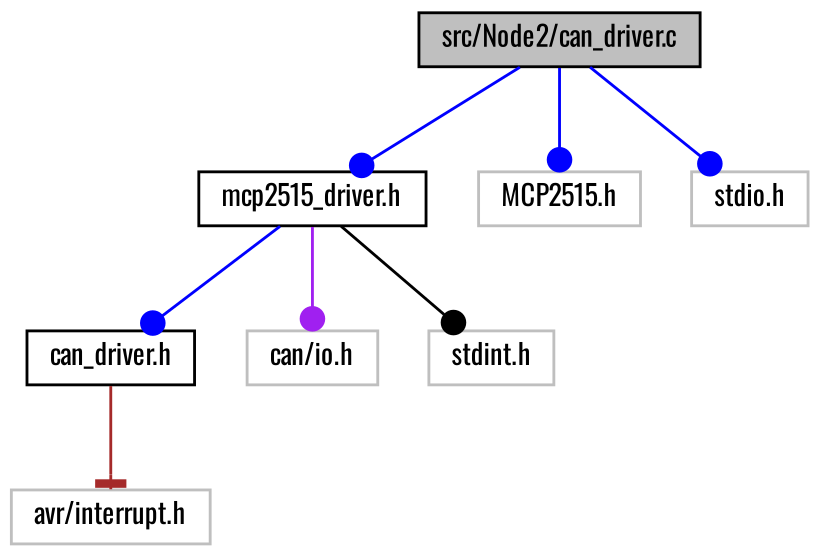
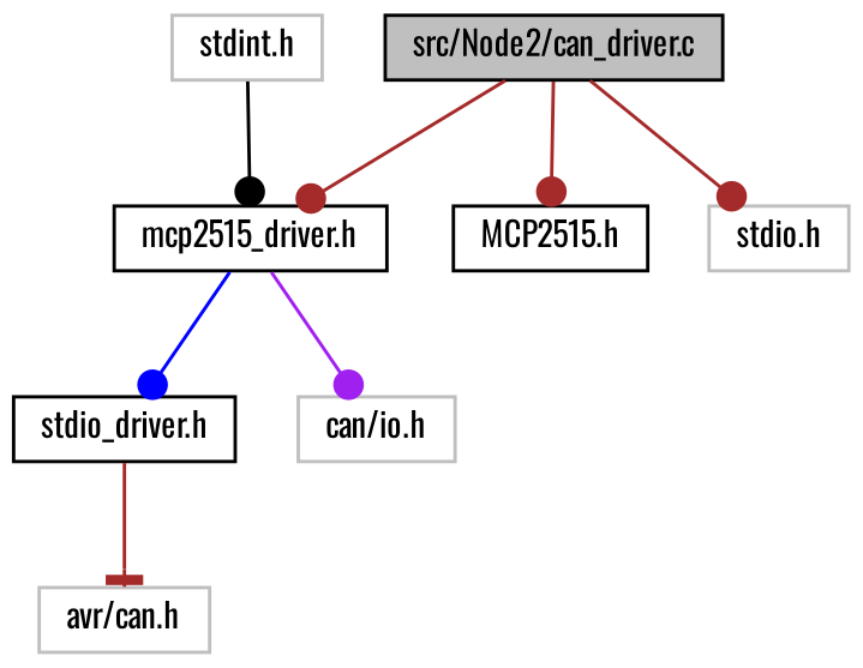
  digraph {
    fontname=Oswald
    node [color=black fillcolor=white fontname=Oswald fontsize=10 shape=record style=filled]
    edge [arrowhead=dot color=brown fontname=Oswald fontsize=10 labelfontname=Helvetica labelfontsize=10 style=solid]
    n1 [fillcolor=grey75 fontcolor=black height=0.2 label="src/Node2/can_driver.c" width=0.4]
    n2 [height=0.2 label="mcp2515_driver.h" width=0.4]
-   n3 [color=grey75 height=0.2 label="MCP2515.h" width=0.4]
+   n3 [height=0.2 label="MCP2515.h" width=0.4]
    n4 [color=grey75 height=0.2 label="stdio.h" width=0.4]
-   n5 [height=0.2 label="can_driver.h" width=0.4]
-   n6 [color=grey75 height=0.2 label="avr/interrupt.h" width=0.4]
+   n5 [height=0.2 label="stdio_driver.h" width=0.4]
+   n6 [color=grey75 height=0.2 label="avr/can.h" width=0.4]
    n7 [color=grey75 height=0.2 label="can/io.h" width=0.4]
    n8 [color=grey75 height=0.2 label="stdint.h" width=0.4]
-   n1 -> n2 [color=blue]
-   n1 -> n3 [color=blue]
-   n1 -> n4 [color=blue]
+   n1 -> n2
+   n1 -> n3
+   n1 -> n4
    n2 -> n5 [color=blue]
    n2 -> n7 [color=purple]
-   n2 -> n8 [color=black]
+   n8 -> n2 [color=black]
    n5 -> n6 [arrowhead=tee]
  }
